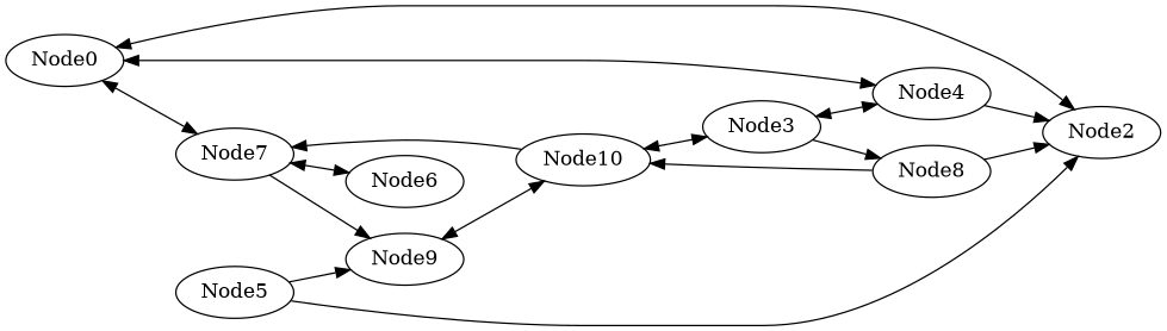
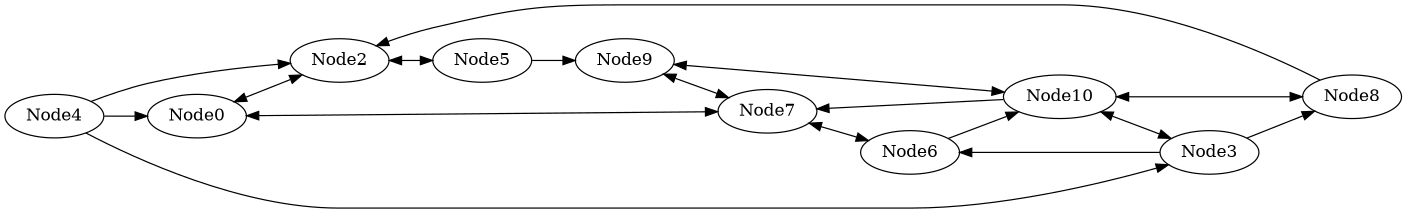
  digraph {
    concentrate=true
    rankdir=LR
    n1 [label=Node0]
    Node2
    Node7
    Node4
    Node5
    Node9
    Node6
    Node3
    Node8
    Node10
    n1 -> Node2
    n1 -> Node7
-   n1 -> Node4
    Node2 -> n1
+   Node2 -> Node5
    Node7 -> n1
    Node7 -> Node9
    Node7 -> Node6
    Node4 -> n1
    Node4 -> Node2
    Node4 -> Node3
    Node5 -> Node2
    Node5 -> Node9
+   Node9 -> Node7
    Node9 -> Node10
    Node6 -> Node7
-   Node3 -> Node4
+   Node6 -> Node10
+   Node3 -> Node6
    Node3 -> Node8
    Node3 -> Node10
    Node8 -> Node2
    Node8 -> Node10
    Node10 -> Node7
    Node10 -> Node9
    Node10 -> Node3
+   Node10 -> Node8
  }
